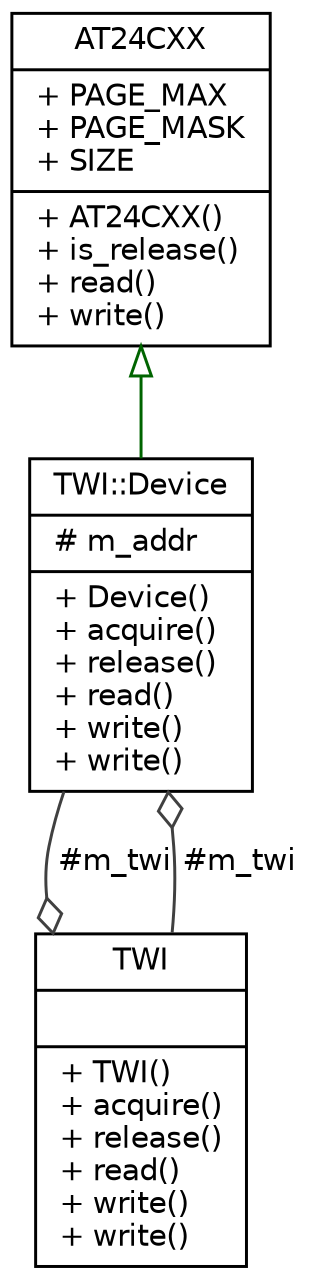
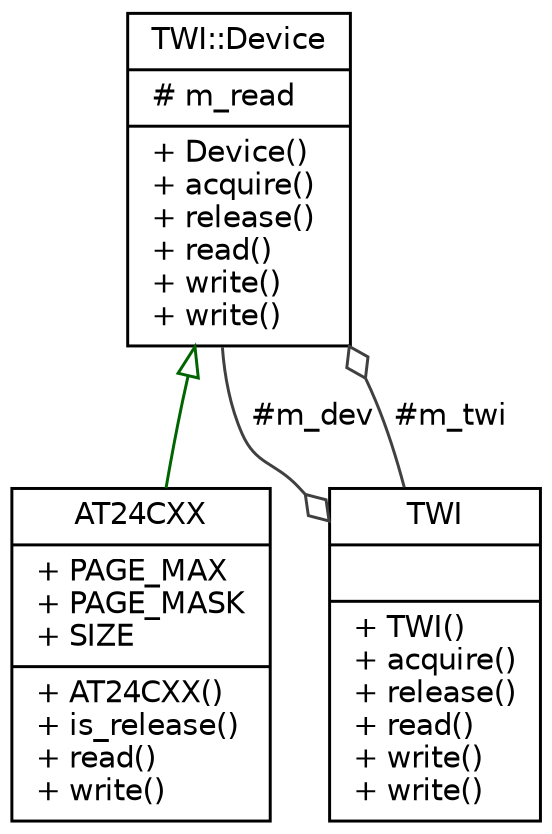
  digraph {
    node [color=black fillcolor=white fontname=Helvetica fontsize=10 shape=record style=filled]
    edge [color=grey25 fontname=Helvetica fontsize=10 labelfontname=Helvetica labelfontsize=10 style=solid arrowhead=odiamond]
    n1 [height=0.2 label="{AT24CXX\n|+ PAGE_MAX\l+ PAGE_MASK\l+ SIZE\l|+ AT24CXX()\l+ is_release()\l+ read()\l+ write()\l}" width=0.4]
-   n2 [height=0.2 label="{TWI::Device\n|# m_addr\l|+ Device()\l+ acquire()\l+ release()\l+ read()\l+ write()\l+ write()\l}" width=0.4]
+   n2 [height=0.2 label="{TWI::Device\n|# m_read\l|+ Device()\l+ acquire()\l+ release()\l+ read()\l+ write()\l+ write()\l}" width=0.4]
    n3 [height=0.2 label="{TWI\n||+ TWI()\l+ acquire()\l+ release()\l+ read()\l+ write()\l+ write()\l}" width=0.4]
-   n1 -> n2 [arrowtail=onormal color=darkgreen dir=back arrowhead=""]
-   n2 -> n3 [label=" #m_twi"]
+   n2 -> n1 [arrowtail=onormal color=darkgreen dir=back arrowhead=""]
+   n2 -> n3 [label=" #m_dev"]
    n3 -> n2 [label=" #m_twi"]
  }
